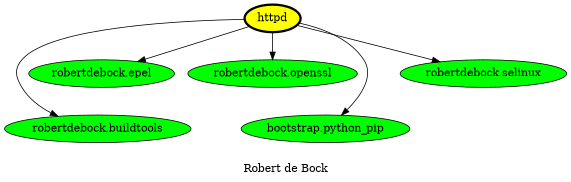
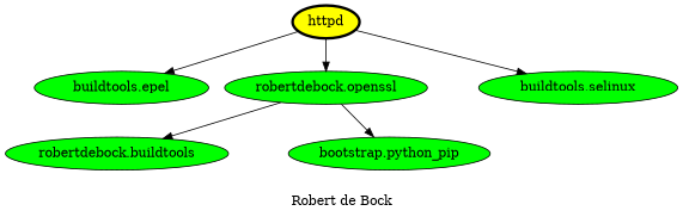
  digraph {
    label="Robert de Bock"
    node [fillcolor=green style=filled]
    httpd [fillcolor=yellow penwidth=3]
    "robertdebock.buildtools"
-   "robertdebock.epel"
+   "robertdebock.epel" [label="buildtools.epel"]
    "robertdebock.openssl"
    n5 [label="bootstrap.python_pip"]
-   "robertdebock.selinux"
-   httpd -> "robertdebock.buildtools"
+   "robertdebock.selinux" [label="buildtools.selinux"]
+   "robertdebock.openssl" -> "robertdebock.buildtools"
    httpd -> "robertdebock.epel"
    httpd -> "robertdebock.openssl"
-   httpd -> n5
+   "robertdebock.openssl" -> n5
    httpd -> "robertdebock.selinux"
  }
